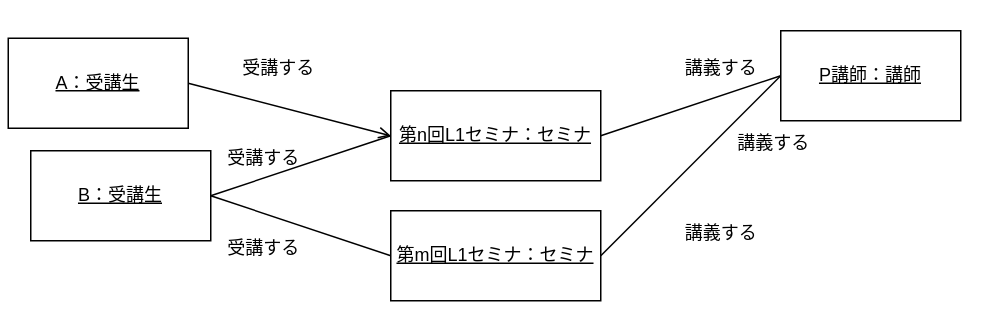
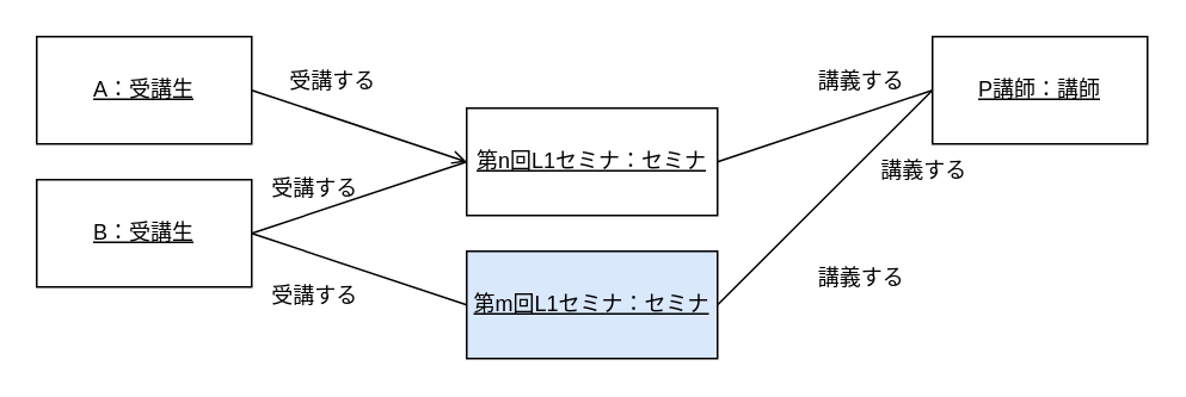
  <mxCell id="0" />
  <mxCell id="1" parent="0" />
  <mxCell id="2" style="rounded=0;orthogonalLoop=1;jettySize=auto;html=1;exitX=1;exitY=0.5;exitDx=0;exitDy=0;entryX=0;entryY=0.5;entryDx=0;entryDy=0;fontStyle=4;endArrow=open;endFill=0;" edge="1" parent="1" source="3" target="7"><mxGeometry relative="1" as="geometry" /></mxCell>
- <mxCell id="3" value="A：受講生" style="rounded=0;whiteSpace=wrap;html=1;fontStyle=4" vertex="1" parent="1"><mxGeometry x="5" y="25" width="120" height="60" as="geometry" /></mxCell>
+ <mxCell id="3" value="A：受講生" style="rounded=0;whiteSpace=wrap;html=1;fontStyle=4" vertex="1" parent="1"><mxGeometry x="20" y="20" width="120" height="60" as="geometry" /></mxCell>
  <mxCell id="4" style="rounded=0;orthogonalLoop=1;jettySize=auto;html=1;exitX=1;exitY=0.5;exitDx=0;exitDy=0;entryX=0;entryY=0.5;entryDx=0;entryDy=0;fontStyle=4;endArrow=none;endFill=0;" edge="1" parent="1" source="6" target="7"><mxGeometry relative="1" as="geometry" /></mxCell>
  <mxCell id="5" style="rounded=0;orthogonalLoop=1;jettySize=auto;html=1;exitX=1;exitY=0.5;exitDx=0;exitDy=0;entryX=0;entryY=0.5;entryDx=0;entryDy=0;fontStyle=4;endArrow=none;endFill=0;" edge="1" parent="1" source="6" target="8"><mxGeometry relative="1" as="geometry" /></mxCell>
  <mxCell id="6" value="B：受講生" style="rounded=0;whiteSpace=wrap;html=1;fontStyle=4" vertex="1" parent="1"><mxGeometry x="20" y="100" width="120" height="60" as="geometry" /></mxCell>
  <mxCell id="7" value="第n回L1セミナ：セミナ" style="rounded=0;whiteSpace=wrap;html=1;fontStyle=4" vertex="1" parent="1"><mxGeometry x="260" y="60" width="140" height="60" as="geometry" /></mxCell>
- <mxCell id="8" value="第m回L1セミナ：セミナ" style="rounded=0;whiteSpace=wrap;html=1;fontStyle=4" vertex="1" parent="1"><mxGeometry x="260" y="140" width="140" height="60" as="geometry" /></mxCell>
+ <mxCell id="8" value="第m回L1セミナ：セミナ" style="rounded=0;whiteSpace=wrap;html=1;fontStyle=4;fillColor=#dae8fc;" vertex="1" parent="1"><mxGeometry x="260" y="140" width="140" height="60" as="geometry" /></mxCell>
  <mxCell id="9" style="rounded=0;orthogonalLoop=1;jettySize=auto;html=1;exitX=0;exitY=0.5;exitDx=0;exitDy=0;entryX=1;entryY=0.5;entryDx=0;entryDy=0;fontStyle=4;endArrow=none;endFill=0;" edge="1" parent="1" source="11" target="7"><mxGeometry relative="1" as="geometry" /></mxCell>
  <mxCell id="10" style="rounded=0;orthogonalLoop=1;jettySize=auto;html=1;exitX=0;exitY=0.5;exitDx=0;exitDy=0;entryX=1;entryY=0.5;entryDx=0;entryDy=0;fontStyle=4;endArrow=none;endFill=0;" edge="1" parent="1" source="11" target="8"><mxGeometry relative="1" as="geometry" /></mxCell>
  <mxCell id="11" value="P講師：講師" style="rounded=0;whiteSpace=wrap;html=1;fontStyle=4" vertex="1" parent="1"><mxGeometry x="520" y="20" width="120" height="60" as="geometry" /></mxCell>
  <mxCell id="12" value="受講する" style="text;html=1;align=center;verticalAlign=middle;resizable=0;points=[];autosize=1;strokeColor=none;fillColor=none;" vertex="1" parent="1"><mxGeometry x="140" y="150" width="70" height="30" as="geometry" /></mxCell>
  <mxCell id="13" value="受講する" style="text;html=1;align=center;verticalAlign=middle;resizable=0;points=[];autosize=1;strokeColor=none;fillColor=none;" vertex="1" parent="1"><mxGeometry x="150" y="30" width="70" height="30" as="geometry" /></mxCell>
  <mxCell id="14" value="受講する" style="text;html=1;align=center;verticalAlign=middle;resizable=0;points=[];autosize=1;strokeColor=none;fillColor=none;" vertex="1" parent="1"><mxGeometry x="140" y="90" width="70" height="30" as="geometry" /></mxCell>
  <mxCell id="15" value="講義する" style="text;html=1;align=center;verticalAlign=middle;resizable=0;points=[];autosize=1;strokeColor=none;fillColor=none;" vertex="1" parent="1"><mxGeometry x="445" y="30" width="70" height="30" as="geometry" /></mxCell>
  <mxCell id="16" value="講義する" style="text;html=1;align=center;verticalAlign=middle;resizable=0;points=[];autosize=1;strokeColor=none;fillColor=none;" vertex="1" parent="1"><mxGeometry x="480" y="80" width="70" height="30" as="geometry" /></mxCell>
  <mxCell id="17" value="講義する" style="text;html=1;align=center;verticalAlign=middle;resizable=0;points=[];autosize=1;strokeColor=none;fillColor=none;" vertex="1" parent="1"><mxGeometry x="445" y="140" width="70" height="30" as="geometry" /></mxCell>
